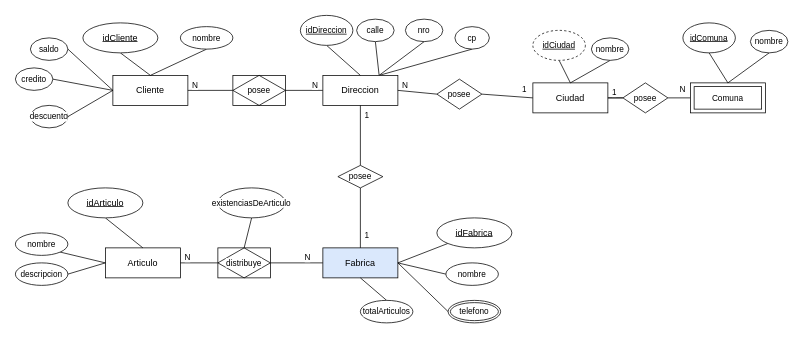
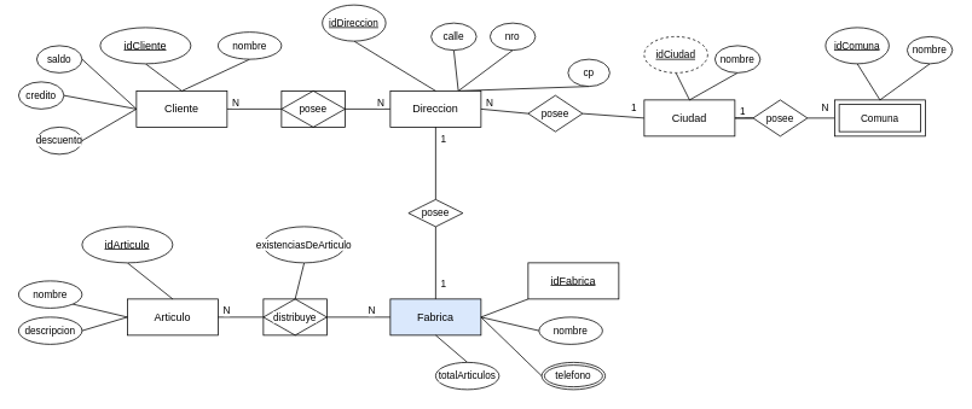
  <mxCell id="0" />
  <mxCell id="1" parent="0" />
  <mxCell id="2" style="edgeStyle=none;shape=connector;rounded=0;orthogonalLoop=1;jettySize=auto;html=1;exitX=1;exitY=0.5;exitDx=0;exitDy=0;entryX=0;entryY=0.5;entryDx=0;entryDy=0;strokeColor=default;align=center;verticalAlign=middle;fontFamily=Helvetica;fontSize=11;fontColor=default;labelBackgroundColor=default;endArrow=none;" edge="1" parent="1" source="17" target="10"><mxGeometry relative="1" as="geometry" /></mxCell>
  <mxCell id="3" value="Cliente" style="whiteSpace=wrap;html=1;align=center;" vertex="1" parent="1"><mxGeometry x="150" y="100" width="100" height="40" as="geometry" /></mxCell>
  <mxCell id="4" style="edgeStyle=none;shape=connector;rounded=0;orthogonalLoop=1;jettySize=auto;html=1;exitX=0.5;exitY=1;exitDx=0;exitDy=0;entryX=0.5;entryY=0;entryDx=0;entryDy=0;strokeColor=default;align=center;verticalAlign=middle;fontFamily=Helvetica;fontSize=11;fontColor=default;labelBackgroundColor=default;endArrow=none;" edge="1" parent="1" source="5" target="3"><mxGeometry relative="1" as="geometry" /></mxCell>
  <mxCell id="5" value="idCliente" style="ellipse;whiteSpace=wrap;html=1;align=center;fontStyle=4;" vertex="1" parent="1"><mxGeometry x="110" y="30" width="100" height="40" as="geometry" /></mxCell>
  <mxCell id="6" style="edgeStyle=none;shape=connector;rounded=0;orthogonalLoop=1;jettySize=auto;html=1;exitX=0.75;exitY=0;exitDx=0;exitDy=0;entryX=0.5;entryY=1;entryDx=0;entryDy=0;strokeColor=default;align=center;verticalAlign=middle;fontFamily=Helvetica;fontSize=11;fontColor=default;labelBackgroundColor=default;endArrow=none;" edge="1" parent="1" source="10" target="11"><mxGeometry relative="1" as="geometry" /></mxCell>
  <mxCell id="7" style="edgeStyle=none;shape=connector;rounded=0;orthogonalLoop=1;jettySize=auto;html=1;exitX=0.75;exitY=0;exitDx=0;exitDy=0;entryX=0.5;entryY=1;entryDx=0;entryDy=0;strokeColor=default;align=center;verticalAlign=middle;fontFamily=Helvetica;fontSize=11;fontColor=default;labelBackgroundColor=default;endArrow=none;" edge="1" parent="1" source="10" target="15"><mxGeometry relative="1" as="geometry" /></mxCell>
  <mxCell id="8" style="edgeStyle=none;shape=connector;rounded=0;orthogonalLoop=1;jettySize=auto;html=1;exitX=0.75;exitY=0;exitDx=0;exitDy=0;entryX=0.5;entryY=1;entryDx=0;entryDy=0;strokeColor=default;align=center;verticalAlign=middle;fontFamily=Helvetica;fontSize=11;fontColor=default;labelBackgroundColor=default;endArrow=none;" edge="1" parent="1" source="10" target="14"><mxGeometry relative="1" as="geometry" /></mxCell>
  <mxCell id="9" style="edgeStyle=none;shape=connector;rounded=0;orthogonalLoop=1;jettySize=auto;html=1;exitX=1;exitY=0.5;exitDx=0;exitDy=0;entryX=0;entryY=0.5;entryDx=0;entryDy=0;strokeColor=default;align=center;verticalAlign=middle;fontFamily=Helvetica;fontSize=11;fontColor=default;labelBackgroundColor=default;endArrow=none;" edge="1" parent="1" source="74" target="59"><mxGeometry relative="1" as="geometry" /></mxCell>
  <mxCell id="10" value="Direccion" style="whiteSpace=wrap;html=1;align=center;" vertex="1" parent="1"><mxGeometry x="430" y="100" width="100" height="40" as="geometry" /></mxCell>
  <mxCell id="11" value="calle" style="ellipse;whiteSpace=wrap;html=1;align=center;fontFamily=Helvetica;fontSize=11;fontColor=default;labelBackgroundColor=default;" vertex="1" parent="1"><mxGeometry x="475" y="25" width="50" height="30" as="geometry" /></mxCell>
  <mxCell id="12" style="edgeStyle=none;shape=connector;rounded=0;orthogonalLoop=1;jettySize=auto;html=1;exitX=0.5;exitY=1;exitDx=0;exitDy=0;entryX=0.5;entryY=0;entryDx=0;entryDy=0;strokeColor=default;align=center;verticalAlign=middle;fontFamily=Helvetica;fontSize=11;fontColor=default;labelBackgroundColor=default;endArrow=none;" edge="1" parent="1" source="13" target="10"><mxGeometry relative="1" as="geometry" /></mxCell>
- <mxCell id="13" value="idDireccion" style="ellipse;whiteSpace=wrap;html=1;align=center;fontStyle=4;fontFamily=Helvetica;fontSize=11;fontColor=default;labelBackgroundColor=default;" vertex="1" parent="1"><mxGeometry x="400" y="20" width="70" height="40" as="geometry" /></mxCell>
- <mxCell id="14" value="cp" style="ellipse;whiteSpace=wrap;html=1;align=center;fontFamily=Helvetica;fontSize=11;fontColor=default;labelBackgroundColor=default;" vertex="1" parent="1"><mxGeometry x="606" y="35" width="46" height="30" as="geometry" /></mxCell>
+ <mxCell id="13" value="idDireccion" style="ellipse;whiteSpace=wrap;html=1;align=center;fontStyle=4;fontFamily=Helvetica;fontSize=11;fontColor=default;labelBackgroundColor=default;" vertex="1" parent="1"><mxGeometry x="355" y="5" width="70" height="40" as="geometry" /></mxCell>
+ <mxCell id="14" value="cp" style="ellipse;whiteSpace=wrap;html=1;align=center;fontFamily=Helvetica;fontSize=11;fontColor=default;labelBackgroundColor=default;" vertex="1" parent="1"><mxGeometry x="626" y="65" width="46" height="30" as="geometry" /></mxCell>
  <mxCell id="15" value="nro" style="ellipse;whiteSpace=wrap;html=1;align=center;fontFamily=Helvetica;fontSize=11;fontColor=default;labelBackgroundColor=default;" vertex="1" parent="1"><mxGeometry x="540" y="25" width="50" height="30" as="geometry" /></mxCell>
  <mxCell id="16" value="" style="edgeStyle=none;shape=connector;rounded=0;orthogonalLoop=1;jettySize=auto;html=1;exitX=1;exitY=0.5;exitDx=0;exitDy=0;entryX=0;entryY=0.5;entryDx=0;entryDy=0;strokeColor=default;align=center;verticalAlign=middle;fontFamily=Helvetica;fontSize=11;fontColor=default;labelBackgroundColor=default;endArrow=none;" edge="1" parent="1" source="3" target="17"><mxGeometry relative="1" as="geometry"><mxPoint x="310" y="120" as="sourcePoint" /><mxPoint x="430" y="120" as="targetPoint" /></mxGeometry></mxCell>
  <mxCell id="17" value="posee" style="shape=associativeEntity;whiteSpace=wrap;html=1;align=center;fontFamily=Helvetica;fontSize=11;fontColor=default;labelBackgroundColor=default;" vertex="1" parent="1"><mxGeometry x="310" y="100" width="70" height="40" as="geometry" /></mxCell>
  <mxCell id="18" value="N" style="text;strokeColor=none;fillColor=none;spacingLeft=4;spacingRight=4;overflow=hidden;rotatable=0;points=[[0,0.5],[1,0.5]];portConstraint=eastwest;fontSize=11;whiteSpace=wrap;html=1;fontFamily=Helvetica;fontColor=default;labelBackgroundColor=default;" vertex="1" parent="1"><mxGeometry x="410" y="100" width="20" height="30" as="geometry" /></mxCell>
  <mxCell id="19" value="N" style="text;strokeColor=none;fillColor=none;spacingLeft=4;spacingRight=4;overflow=hidden;rotatable=0;points=[[0,0.5],[1,0.5]];portConstraint=eastwest;fontSize=11;whiteSpace=wrap;html=1;fontFamily=Helvetica;fontColor=default;labelBackgroundColor=default;" vertex="1" parent="1"><mxGeometry x="250" y="100" width="20" height="30" as="geometry" /></mxCell>
  <mxCell id="20" style="edgeStyle=none;shape=connector;rounded=0;orthogonalLoop=1;jettySize=auto;html=1;exitX=1;exitY=0.5;exitDx=0;exitDy=0;entryX=0;entryY=0.5;entryDx=0;entryDy=0;strokeColor=default;align=center;verticalAlign=middle;fontFamily=Helvetica;fontSize=11;fontColor=default;labelBackgroundColor=default;endArrow=none;" edge="1" parent="1" source="21" target="3"><mxGeometry relative="1" as="geometry" /></mxCell>
  <mxCell id="21" value="saldo" style="ellipse;whiteSpace=wrap;html=1;align=center;fontFamily=Helvetica;fontSize=11;fontColor=default;labelBackgroundColor=default;" vertex="1" parent="1"><mxGeometry x="40" y="50" width="50" height="30" as="geometry" /></mxCell>
  <mxCell id="22" style="edgeStyle=none;shape=connector;rounded=0;orthogonalLoop=1;jettySize=auto;html=1;exitX=0.5;exitY=1;exitDx=0;exitDy=0;entryX=0.5;entryY=0;entryDx=0;entryDy=0;strokeColor=default;align=center;verticalAlign=middle;fontFamily=Helvetica;fontSize=11;fontColor=default;labelBackgroundColor=default;endArrow=none;" edge="1" parent="1" source="23" target="3"><mxGeometry relative="1" as="geometry" /></mxCell>
  <mxCell id="23" value="nombre" style="ellipse;whiteSpace=wrap;html=1;align=center;fontFamily=Helvetica;fontSize=11;fontColor=default;labelBackgroundColor=default;" vertex="1" parent="1"><mxGeometry x="240" y="35" width="70" height="30" as="geometry" /></mxCell>
  <mxCell id="24" style="edgeStyle=none;shape=connector;rounded=0;orthogonalLoop=1;jettySize=auto;html=1;exitX=1;exitY=0.5;exitDx=0;exitDy=0;entryX=0;entryY=0.5;entryDx=0;entryDy=0;strokeColor=default;align=center;verticalAlign=middle;fontFamily=Helvetica;fontSize=11;fontColor=default;labelBackgroundColor=default;endArrow=none;" edge="1" parent="1" source="25" target="3"><mxGeometry relative="1" as="geometry" /></mxCell>
  <mxCell id="25" value="credito" style="ellipse;whiteSpace=wrap;html=1;align=center;fontFamily=Helvetica;fontSize=11;fontColor=default;labelBackgroundColor=default;" vertex="1" parent="1"><mxGeometry x="20" y="90" width="50" height="30" as="geometry" /></mxCell>
  <mxCell id="26" style="edgeStyle=none;shape=connector;rounded=0;orthogonalLoop=1;jettySize=auto;html=1;exitX=1;exitY=0.5;exitDx=0;exitDy=0;entryX=0;entryY=0.5;entryDx=0;entryDy=0;strokeColor=default;align=center;verticalAlign=middle;fontFamily=Helvetica;fontSize=11;fontColor=default;labelBackgroundColor=default;endArrow=none;" edge="1" parent="1" source="27" target="3"><mxGeometry relative="1" as="geometry" /></mxCell>
  <mxCell id="27" value="descuento" style="ellipse;whiteSpace=wrap;html=1;align=center;fontFamily=Helvetica;fontSize=11;fontColor=default;labelBackgroundColor=default;" vertex="1" parent="1"><mxGeometry x="40" y="140" width="50" height="30" as="geometry" /></mxCell>
  <mxCell id="28" style="edgeStyle=none;shape=connector;rounded=0;orthogonalLoop=1;jettySize=auto;html=1;exitX=1;exitY=0.5;exitDx=0;exitDy=0;entryX=0;entryY=0.5;entryDx=0;entryDy=0;strokeColor=default;align=center;verticalAlign=middle;fontFamily=Helvetica;fontSize=11;fontColor=default;labelBackgroundColor=default;endArrow=none;" edge="1" parent="1" source="34" target="32"><mxGeometry relative="1" as="geometry" /></mxCell>
  <mxCell id="29" value="Articulo" style="whiteSpace=wrap;html=1;align=center;" vertex="1" parent="1"><mxGeometry x="140" y="330" width="100" height="40" as="geometry" /></mxCell>
  <mxCell id="30" style="edgeStyle=none;shape=connector;rounded=0;orthogonalLoop=1;jettySize=auto;html=1;exitX=1;exitY=0.5;exitDx=0;exitDy=0;entryX=0;entryY=0.5;entryDx=0;entryDy=0;strokeColor=default;align=center;verticalAlign=middle;fontFamily=Helvetica;fontSize=11;fontColor=default;labelBackgroundColor=default;endArrow=none;" edge="1" parent="1" source="32" target="48"><mxGeometry relative="1" as="geometry" /></mxCell>
  <mxCell id="31" style="edgeStyle=none;shape=connector;rounded=0;orthogonalLoop=1;jettySize=auto;html=1;exitX=0.5;exitY=0;exitDx=0;exitDy=0;entryX=0.5;entryY=1;entryDx=0;entryDy=0;strokeColor=default;align=center;verticalAlign=middle;fontFamily=Helvetica;fontSize=11;fontColor=default;labelBackgroundColor=default;endArrow=none;" edge="1" parent="1" source="54" target="10"><mxGeometry relative="1" as="geometry" /></mxCell>
  <mxCell id="32" value="Fabrica" style="whiteSpace=wrap;html=1;align=center;fillColor=#dae8fc;" vertex="1" parent="1"><mxGeometry x="430" y="330" width="100" height="40" as="geometry" /></mxCell>
  <mxCell id="33" value="" style="edgeStyle=none;shape=connector;rounded=0;orthogonalLoop=1;jettySize=auto;html=1;exitX=1;exitY=0.5;exitDx=0;exitDy=0;entryX=0;entryY=0.5;entryDx=0;entryDy=0;strokeColor=default;align=center;verticalAlign=middle;fontFamily=Helvetica;fontSize=11;fontColor=default;labelBackgroundColor=default;endArrow=none;" edge="1" parent="1" source="29" target="34"><mxGeometry relative="1" as="geometry"><mxPoint x="240" y="350" as="sourcePoint" /><mxPoint x="370" y="350" as="targetPoint" /></mxGeometry></mxCell>
  <mxCell id="34" value="distribuye" style="shape=associativeEntity;whiteSpace=wrap;html=1;align=center;fontFamily=Helvetica;fontSize=11;fontColor=default;labelBackgroundColor=default;" vertex="1" parent="1"><mxGeometry x="290" y="330" width="70" height="40" as="geometry" /></mxCell>
  <mxCell id="35" value="N" style="text;strokeColor=none;fillColor=none;spacingLeft=4;spacingRight=4;overflow=hidden;rotatable=0;points=[[0,0.5],[1,0.5]];portConstraint=eastwest;fontSize=11;whiteSpace=wrap;html=1;fontFamily=Helvetica;fontColor=default;labelBackgroundColor=default;" vertex="1" parent="1"><mxGeometry x="400" y="330" width="20" height="30" as="geometry" /></mxCell>
  <mxCell id="36" value="N" style="text;strokeColor=none;fillColor=none;spacingLeft=4;spacingRight=4;overflow=hidden;rotatable=0;points=[[0,0.5],[1,0.5]];portConstraint=eastwest;fontSize=11;whiteSpace=wrap;html=1;fontFamily=Helvetica;fontColor=default;labelBackgroundColor=default;" vertex="1" parent="1"><mxGeometry x="240" y="330" width="20" height="30" as="geometry" /></mxCell>
  <mxCell id="37" style="edgeStyle=none;shape=connector;rounded=0;orthogonalLoop=1;jettySize=auto;html=1;exitX=0.5;exitY=1;exitDx=0;exitDy=0;entryX=0.5;entryY=0;entryDx=0;entryDy=0;strokeColor=default;align=center;verticalAlign=middle;fontFamily=Helvetica;fontSize=11;fontColor=default;labelBackgroundColor=default;endArrow=none;" edge="1" parent="1" source="38" target="34"><mxGeometry relative="1" as="geometry" /></mxCell>
  <mxCell id="38" value="existenciasDeArticulo" style="ellipse;whiteSpace=wrap;html=1;align=center;fontFamily=Helvetica;fontSize=11;fontColor=default;labelBackgroundColor=default;" vertex="1" parent="1"><mxGeometry x="290" y="250" width="90" height="40" as="geometry" /></mxCell>
  <mxCell id="39" style="edgeStyle=none;shape=connector;rounded=0;orthogonalLoop=1;jettySize=auto;html=1;exitX=0.5;exitY=1;exitDx=0;exitDy=0;entryX=0.5;entryY=0;entryDx=0;entryDy=0;strokeColor=default;align=center;verticalAlign=middle;fontFamily=Helvetica;fontSize=11;fontColor=default;labelBackgroundColor=default;endArrow=none;" edge="1" parent="1" source="40" target="29"><mxGeometry relative="1" as="geometry" /></mxCell>
  <mxCell id="40" value="idArticulo" style="ellipse;whiteSpace=wrap;html=1;align=center;fontStyle=4;" vertex="1" parent="1"><mxGeometry x="90" y="250" width="100" height="40" as="geometry" /></mxCell>
  <mxCell id="41" style="edgeStyle=none;shape=connector;rounded=0;orthogonalLoop=1;jettySize=auto;html=1;exitX=0;exitY=1;exitDx=0;exitDy=0;entryX=1;entryY=0.5;entryDx=0;entryDy=0;strokeColor=default;align=center;verticalAlign=middle;fontFamily=Helvetica;fontSize=11;fontColor=default;labelBackgroundColor=default;endArrow=none;" edge="1" parent="1" source="42" target="32"><mxGeometry relative="1" as="geometry" /></mxCell>
- <mxCell id="42" value="idFabrica" style="ellipse;whiteSpace=wrap;html=1;align=center;fontStyle=4;" vertex="1" parent="1"><mxGeometry x="582" y="290" width="100" height="40" as="geometry" /></mxCell>
+ <mxCell id="42" value="idFabrica" style="whiteSpace=wrap;html=1;align=center;fontStyle=4;rounded=0;" vertex="1" parent="1"><mxGeometry x="582" y="290" width="100" height="40" as="geometry" /></mxCell>
  <mxCell id="43" style="edgeStyle=none;shape=connector;rounded=0;orthogonalLoop=1;jettySize=auto;html=1;exitX=1;exitY=1;exitDx=0;exitDy=0;strokeColor=default;align=center;verticalAlign=middle;fontFamily=Helvetica;fontSize=11;fontColor=default;labelBackgroundColor=default;endArrow=none;" edge="1" parent="1" source="38" target="38"><mxGeometry relative="1" as="geometry" /></mxCell>
  <mxCell id="44" style="edgeStyle=none;shape=connector;rounded=0;orthogonalLoop=1;jettySize=auto;html=1;exitX=1;exitY=1;exitDx=0;exitDy=0;entryX=0;entryY=0.5;entryDx=0;entryDy=0;strokeColor=default;align=center;verticalAlign=middle;fontFamily=Helvetica;fontSize=11;fontColor=default;labelBackgroundColor=default;endArrow=none;" edge="1" parent="1" source="45" target="29"><mxGeometry relative="1" as="geometry" /></mxCell>
  <mxCell id="45" value="nombre" style="ellipse;whiteSpace=wrap;html=1;align=center;fontFamily=Helvetica;fontSize=11;fontColor=default;labelBackgroundColor=default;" vertex="1" parent="1"><mxGeometry x="20" y="310" width="70" height="30" as="geometry" /></mxCell>
  <mxCell id="46" style="edgeStyle=none;shape=connector;rounded=0;orthogonalLoop=1;jettySize=auto;html=1;exitX=1;exitY=0.5;exitDx=0;exitDy=0;strokeColor=default;align=center;verticalAlign=middle;fontFamily=Helvetica;fontSize=11;fontColor=default;labelBackgroundColor=default;endArrow=none;" edge="1" parent="1" source="47"><mxGeometry relative="1" as="geometry"><mxPoint x="140" y="350" as="targetPoint" /></mxGeometry></mxCell>
  <mxCell id="47" value="descripcion" style="ellipse;whiteSpace=wrap;html=1;align=center;fontFamily=Helvetica;fontSize=11;fontColor=default;labelBackgroundColor=default;" vertex="1" parent="1"><mxGeometry x="20" y="350" width="70" height="30" as="geometry" /></mxCell>
  <mxCell id="48" value="nombre" style="ellipse;whiteSpace=wrap;html=1;align=center;fontFamily=Helvetica;fontSize=11;fontColor=default;labelBackgroundColor=default;" vertex="1" parent="1"><mxGeometry x="594" y="350" width="70" height="30" as="geometry" /></mxCell>
  <mxCell id="49" style="edgeStyle=none;shape=connector;rounded=0;orthogonalLoop=1;jettySize=auto;html=1;exitX=0;exitY=0.5;exitDx=0;exitDy=0;strokeColor=default;align=center;verticalAlign=middle;fontFamily=Helvetica;fontSize=11;fontColor=default;labelBackgroundColor=default;endArrow=none;" edge="1" parent="1" source="50"><mxGeometry relative="1" as="geometry"><mxPoint x="530" y="350" as="targetPoint" /></mxGeometry></mxCell>
  <mxCell id="50" value="telefono" style="ellipse;shape=doubleEllipse;margin=3;whiteSpace=wrap;html=1;align=center;fontFamily=Helvetica;fontSize=11;fontColor=default;labelBackgroundColor=default;" vertex="1" parent="1"><mxGeometry x="597" y="400" width="70" height="30" as="geometry" /></mxCell>
  <mxCell id="51" value="1" style="text;strokeColor=none;fillColor=none;spacingLeft=4;spacingRight=4;overflow=hidden;rotatable=0;points=[[0,0.5],[1,0.5]];portConstraint=eastwest;fontSize=11;whiteSpace=wrap;html=1;fontFamily=Helvetica;fontColor=default;labelBackgroundColor=default;" vertex="1" parent="1"><mxGeometry x="480" y="140" width="40" height="30" as="geometry" /></mxCell>
  <mxCell id="52" value="1" style="text;strokeColor=none;fillColor=none;spacingLeft=4;spacingRight=4;overflow=hidden;rotatable=0;points=[[0,0.5],[1,0.5]];portConstraint=eastwest;fontSize=11;whiteSpace=wrap;html=1;fontFamily=Helvetica;fontColor=default;labelBackgroundColor=default;" vertex="1" parent="1"><mxGeometry x="480" y="300" width="40" height="30" as="geometry" /></mxCell>
  <mxCell id="53" value="" style="edgeStyle=none;shape=connector;rounded=0;orthogonalLoop=1;jettySize=auto;html=1;exitX=0.5;exitY=0;exitDx=0;exitDy=0;entryX=0.5;entryY=1;entryDx=0;entryDy=0;strokeColor=default;align=center;verticalAlign=middle;fontFamily=Helvetica;fontSize=11;fontColor=default;labelBackgroundColor=default;endArrow=none;" edge="1" parent="1" source="32" target="54"><mxGeometry relative="1" as="geometry"><mxPoint x="480" y="330" as="sourcePoint" /><mxPoint x="480" y="140" as="targetPoint" /></mxGeometry></mxCell>
  <mxCell id="54" value="posee" style="shape=rhombus;perimeter=rhombusPerimeter;whiteSpace=wrap;html=1;align=center;fontFamily=Helvetica;fontSize=11;fontColor=default;labelBackgroundColor=default;" vertex="1" parent="1"><mxGeometry x="450" y="220" width="60" height="30" as="geometry" /></mxCell>
  <mxCell id="55" style="edgeStyle=none;shape=connector;rounded=0;orthogonalLoop=1;jettySize=auto;html=1;exitX=0.5;exitY=0;exitDx=0;exitDy=0;entryX=0.5;entryY=1;entryDx=0;entryDy=0;strokeColor=default;align=center;verticalAlign=middle;fontFamily=Helvetica;fontSize=11;fontColor=default;labelBackgroundColor=default;endArrow=none;" edge="1" parent="1" source="56" target="32"><mxGeometry relative="1" as="geometry" /></mxCell>
  <mxCell id="56" value="totalArticulos" style="ellipse;whiteSpace=wrap;html=1;align=center;fontFamily=Helvetica;fontSize=11;fontColor=default;labelBackgroundColor=default;" vertex="1" parent="1"><mxGeometry x="480" y="400" width="70" height="30" as="geometry" /></mxCell>
  <mxCell id="57" style="edgeStyle=none;shape=connector;rounded=0;orthogonalLoop=1;jettySize=auto;html=1;exitX=1;exitY=0.5;exitDx=0;exitDy=0;entryX=0;entryY=0.5;entryDx=0;entryDy=0;strokeColor=default;align=center;verticalAlign=middle;fontFamily=Helvetica;fontSize=11;fontColor=default;labelBackgroundColor=default;endArrow=none;" edge="1" parent="1" source="72" target="62"><mxGeometry relative="1" as="geometry" /></mxCell>
  <mxCell id="58" value="" style="edgeStyle=none;shape=connector;rounded=0;orthogonalLoop=1;jettySize=auto;html=1;strokeColor=default;align=center;verticalAlign=middle;fontFamily=Helvetica;fontSize=11;fontColor=default;labelBackgroundColor=default;endArrow=none;" edge="1" parent="1" source="59" target="72"><mxGeometry relative="1" as="geometry" /></mxCell>
  <mxCell id="59" value="Ciudad" style="whiteSpace=wrap;html=1;align=center;" vertex="1" parent="1"><mxGeometry x="710" y="110" width="100" height="40" as="geometry" /></mxCell>
  <mxCell id="60" style="edgeStyle=none;shape=connector;rounded=0;orthogonalLoop=1;jettySize=auto;html=1;exitX=0.5;exitY=1;exitDx=0;exitDy=0;entryX=0.5;entryY=0;entryDx=0;entryDy=0;strokeColor=default;align=center;verticalAlign=middle;fontFamily=Helvetica;fontSize=11;fontColor=default;labelBackgroundColor=default;endArrow=none;" edge="1" parent="1" source="61" target="59"><mxGeometry relative="1" as="geometry" /></mxCell>
  <mxCell id="61" value="idCiudad" style="ellipse;whiteSpace=wrap;html=1;align=center;fontStyle=4;fontFamily=Helvetica;fontSize=11;fontColor=default;labelBackgroundColor=default;dashed=1;" vertex="1" parent="1"><mxGeometry x="710" y="40" width="70" height="40" as="geometry" /></mxCell>
  <mxCell id="62" value="Comuna" style="shape=ext;margin=3;double=1;whiteSpace=wrap;html=1;align=center;fontFamily=Helvetica;fontSize=11;fontColor=default;labelBackgroundColor=default;" vertex="1" parent="1"><mxGeometry x="920" y="110" width="100" height="40" as="geometry" /></mxCell>
  <mxCell id="63" style="edgeStyle=none;shape=connector;rounded=0;orthogonalLoop=1;jettySize=auto;html=1;exitX=0.5;exitY=1;exitDx=0;exitDy=0;entryX=0.5;entryY=0;entryDx=0;entryDy=0;strokeColor=default;align=center;verticalAlign=middle;fontFamily=Helvetica;fontSize=11;fontColor=default;labelBackgroundColor=default;endArrow=none;" edge="1" parent="1" source="64" target="62"><mxGeometry relative="1" as="geometry" /></mxCell>
  <mxCell id="64" value="idComuna" style="ellipse;whiteSpace=wrap;html=1;align=center;fontStyle=4;fontFamily=Helvetica;fontSize=11;fontColor=default;labelBackgroundColor=default;" vertex="1" parent="1"><mxGeometry x="910" y="30" width="70" height="40" as="geometry" /></mxCell>
  <mxCell id="65" style="edgeStyle=none;shape=connector;rounded=0;orthogonalLoop=1;jettySize=auto;html=1;exitX=0.5;exitY=1;exitDx=0;exitDy=0;entryX=0.5;entryY=0;entryDx=0;entryDy=0;strokeColor=default;align=center;verticalAlign=middle;fontFamily=Helvetica;fontSize=11;fontColor=default;labelBackgroundColor=default;endArrow=none;" edge="1" parent="1" source="66" target="59"><mxGeometry relative="1" as="geometry" /></mxCell>
  <mxCell id="66" value="nombre" style="ellipse;whiteSpace=wrap;html=1;align=center;fontFamily=Helvetica;fontSize=11;fontColor=default;labelBackgroundColor=default;" vertex="1" parent="1"><mxGeometry x="788" y="50" width="50" height="30" as="geometry" /></mxCell>
  <mxCell id="67" style="edgeStyle=none;shape=connector;rounded=0;orthogonalLoop=1;jettySize=auto;html=1;exitX=0.5;exitY=1;exitDx=0;exitDy=0;entryX=0.5;entryY=0;entryDx=0;entryDy=0;strokeColor=default;align=center;verticalAlign=middle;fontFamily=Helvetica;fontSize=11;fontColor=default;labelBackgroundColor=default;endArrow=none;" edge="1" parent="1" source="68" target="62"><mxGeometry relative="1" as="geometry" /></mxCell>
  <mxCell id="68" value="nombre" style="ellipse;whiteSpace=wrap;html=1;align=center;fontFamily=Helvetica;fontSize=11;fontColor=default;labelBackgroundColor=default;" vertex="1" parent="1"><mxGeometry x="1000" y="40" width="50" height="30" as="geometry" /></mxCell>
  <mxCell id="69" value="N" style="text;strokeColor=none;fillColor=none;spacingLeft=4;spacingRight=4;overflow=hidden;rotatable=0;points=[[0,0.5],[1,0.5]];portConstraint=eastwest;fontSize=11;whiteSpace=wrap;html=1;fontFamily=Helvetica;fontColor=default;labelBackgroundColor=default;" vertex="1" parent="1"><mxGeometry x="900" y="105" width="20" height="30" as="geometry" /></mxCell>
  <mxCell id="70" value="1" style="text;strokeColor=none;fillColor=none;spacingLeft=4;spacingRight=4;overflow=hidden;rotatable=0;points=[[0,0.5],[1,0.5]];portConstraint=eastwest;fontSize=11;whiteSpace=wrap;html=1;fontFamily=Helvetica;fontColor=default;labelBackgroundColor=default;" vertex="1" parent="1"><mxGeometry x="810" y="110" width="20" height="30" as="geometry" /></mxCell>
  <mxCell id="71" value="" style="edgeStyle=none;shape=connector;rounded=0;orthogonalLoop=1;jettySize=auto;html=1;exitX=1;exitY=0.5;exitDx=0;exitDy=0;entryX=0;entryY=0.5;entryDx=0;entryDy=0;strokeColor=default;align=center;verticalAlign=middle;fontFamily=Helvetica;fontSize=11;fontColor=default;labelBackgroundColor=default;endArrow=none;" edge="1" parent="1" source="59" target="72"><mxGeometry relative="1" as="geometry"><mxPoint x="810" y="130" as="sourcePoint" /><mxPoint x="920" y="130" as="targetPoint" /></mxGeometry></mxCell>
  <mxCell id="72" value="posee" style="shape=rhombus;perimeter=rhombusPerimeter;whiteSpace=wrap;html=1;align=center;fontFamily=Helvetica;fontSize=11;fontColor=default;labelBackgroundColor=default;" vertex="1" parent="1"><mxGeometry x="830" y="110" width="60" height="40" as="geometry" /></mxCell>
  <mxCell id="73" value="" style="edgeStyle=none;shape=connector;rounded=0;orthogonalLoop=1;jettySize=auto;html=1;exitX=1;exitY=0.5;exitDx=0;exitDy=0;entryX=0;entryY=0.5;entryDx=0;entryDy=0;strokeColor=default;align=center;verticalAlign=middle;fontFamily=Helvetica;fontSize=11;fontColor=default;labelBackgroundColor=default;endArrow=none;" edge="1" parent="1" source="10" target="74"><mxGeometry relative="1" as="geometry"><mxPoint x="530" y="120" as="sourcePoint" /><mxPoint x="710" y="130" as="targetPoint" /></mxGeometry></mxCell>
  <mxCell id="74" value="posee" style="shape=rhombus;perimeter=rhombusPerimeter;whiteSpace=wrap;html=1;align=center;fontFamily=Helvetica;fontSize=11;fontColor=default;labelBackgroundColor=default;" vertex="1" parent="1"><mxGeometry x="582" y="105" width="60" height="40" as="geometry" /></mxCell>
  <mxCell id="75" value="N" style="text;strokeColor=none;fillColor=none;spacingLeft=4;spacingRight=4;overflow=hidden;rotatable=0;points=[[0,0.5],[1,0.5]];portConstraint=eastwest;fontSize=11;whiteSpace=wrap;html=1;fontFamily=Helvetica;fontColor=default;labelBackgroundColor=default;" vertex="1" parent="1"><mxGeometry x="530" y="100" width="20" height="30" as="geometry" /></mxCell>
  <mxCell id="76" value="1" style="text;strokeColor=none;fillColor=none;spacingLeft=4;spacingRight=4;overflow=hidden;rotatable=0;points=[[0,0.5],[1,0.5]];portConstraint=eastwest;fontSize=11;whiteSpace=wrap;html=1;fontFamily=Helvetica;fontColor=default;labelBackgroundColor=default;" vertex="1" parent="1"><mxGeometry x="690" y="105" width="20" height="30" as="geometry" /></mxCell>
